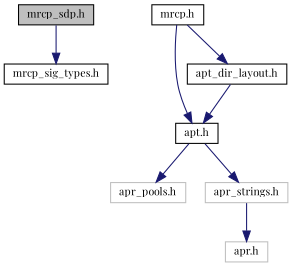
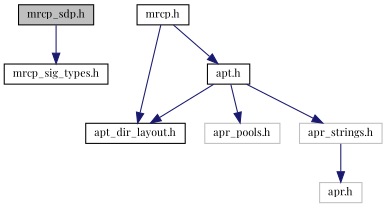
  digraph {
    fontname="Playfair Display"
    node [color=black fillcolor=white fontname="Playfair Display" fontsize=10 shape=record style=filled]
    edge [color=midnightblue fontname="Playfair Display" fontsize=10 labelfontname=Helvetica labelfontsize=10 style=solid]
    n1 [fillcolor=grey75 fontcolor=black height=0.2 label="mrcp_sdp.h" width=0.4]
    n2 [height=0.2 label="mrcp_sig_types.h" width=0.4]
    n3 [height=0.2 label="mrcp.h" width=0.4]
    n4 [height=0.2 label="apt.h" width=0.4]
    n5 [height=0.2 label="apt_dir_layout.h" width=0.4]
    n6 [color=grey75 height=0.2 label="apr_pools.h" width=0.4]
    n7 [color=grey75 height=0.2 label="apr_strings.h" width=0.4]
    n8 [color=grey75 height=0.2 label="apr.h" width=0.4]
    n1 -> n2
    n3 -> n4
    n3 -> n5
    n4 -> n6
    n4 -> n7
-   n5 -> n4
+   n4 -> n5
    n7 -> n8
  }
